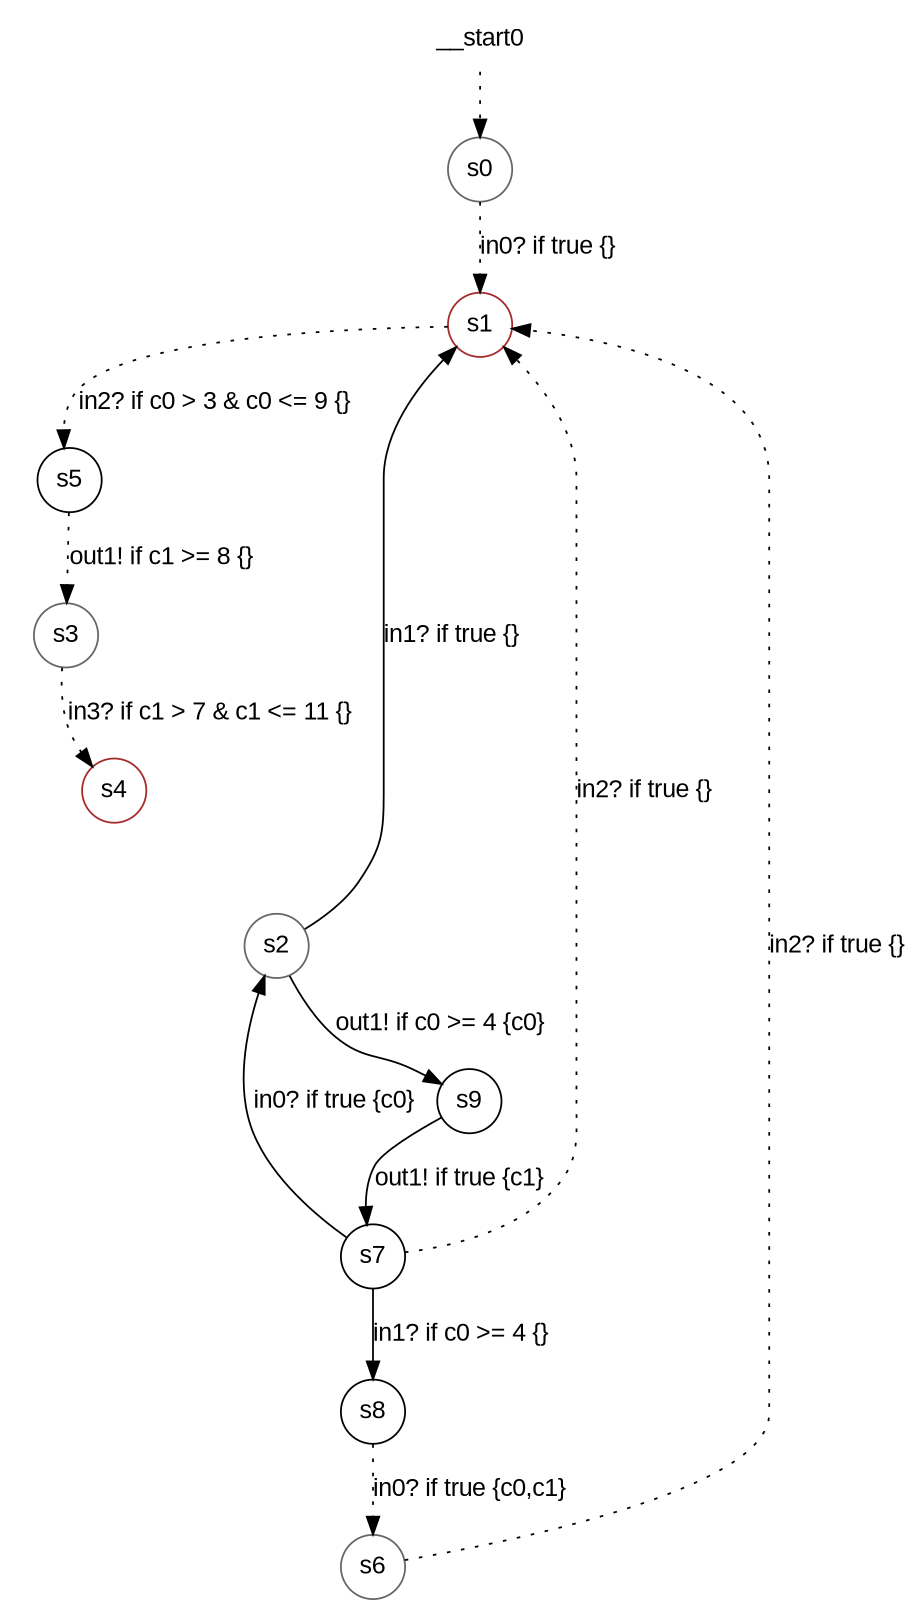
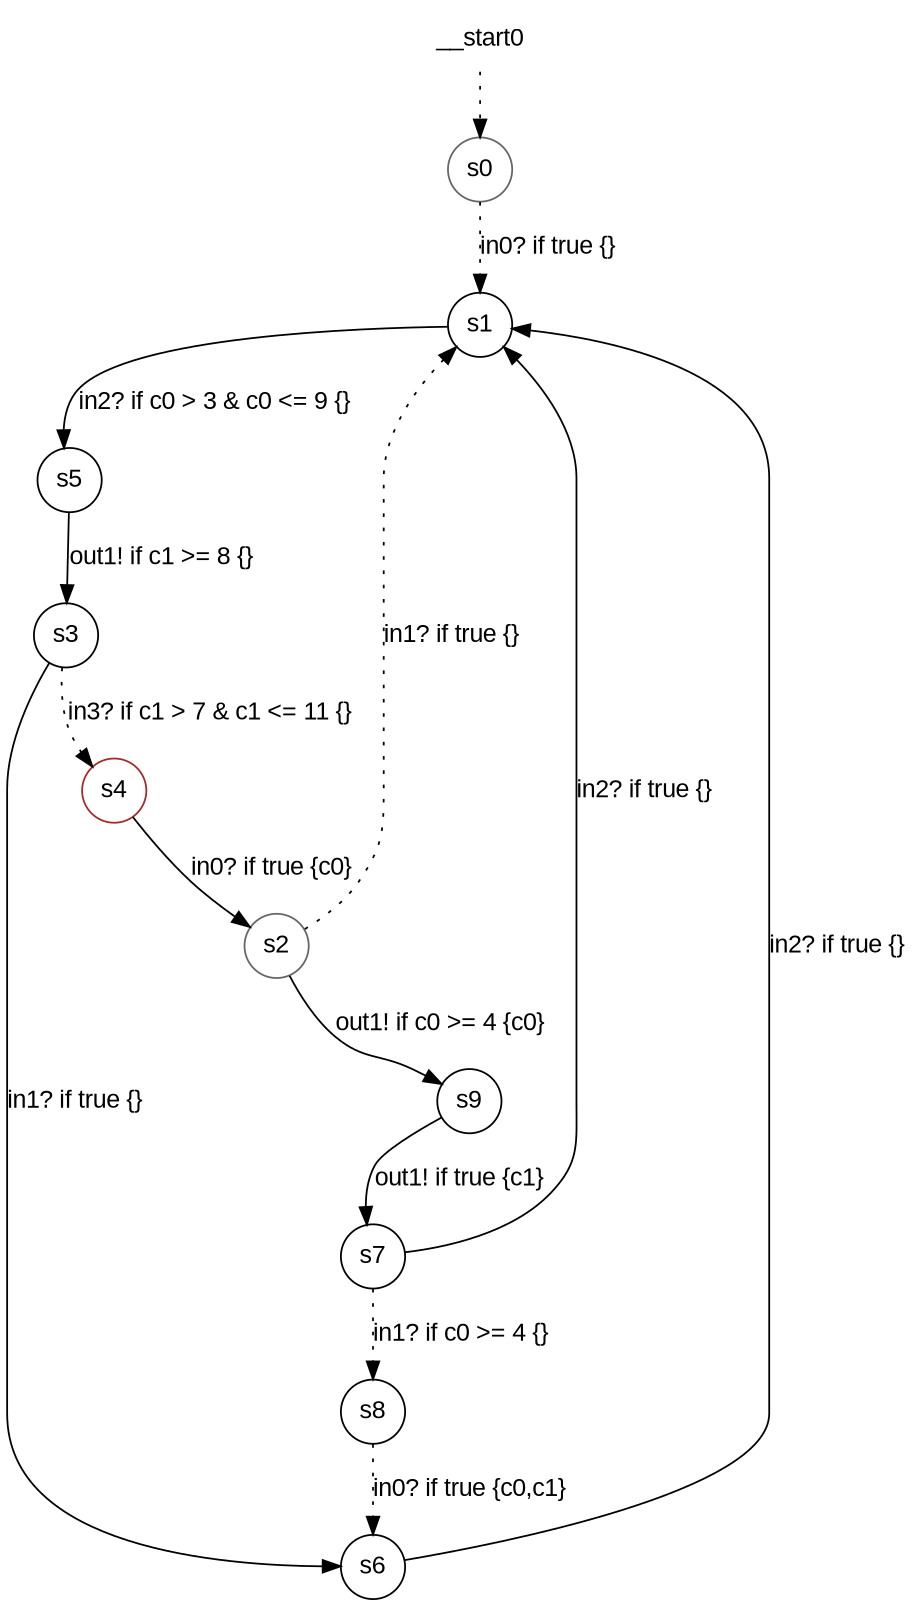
  digraph {
    fontname="Liberation Sans"
    node [color=gray40 fontname="Liberation Sans" shape=circle margin=0]
    edge [fontname="Liberation Sans" style=solid]
    __start0 [shape=none margin=""]
    n2 [label=s0]
-   n3 [color=brown label=s1]
+   n3 [color=black label=s1]
    n4 [color=black label=s5]
    n5 [label=s2]
    n6 [color=black label=s9]
-   n7 [label=s3]
+   n7 [color=black label=s3]
    n8 [color=black label=s7]
    n9 [color=brown label=s4]
-   n10 [label=s6]
+   n10 [color=black label=s6]
    n11 [color=black label=s8]
    __start0 -> n2 [style=dotted]
    n2 -> n3 [label="in0? if true {} " style=dotted]
-   n3 -> n4 [label="in2? if c0 > 3 & c0 <= 9 {} " style=dotted]
-   n4 -> n7 [label="out1! if c1 >= 8 {} " style=dotted]
-   n5 -> n3 [label="in1? if true {} "]
+   n3 -> n4 [label="in2? if c0 > 3 & c0 <= 9 {} "]
+   n4 -> n7 [label="out1! if c1 >= 8 {} "]
+   n5 -> n3 [label="in1? if true {} " style=dotted]
    n5 -> n6 [label="out1! if c0 >= 4 {c0} "]
    n6 -> n8 [label="out1! if true {c1} "]
    n7 -> n9 [label="in3? if c1 > 7 & c1 <= 11 {} " style=dotted]
-   n8 -> n3 [label="in2? if true {} " style=dotted]
-   n8 -> n11 [label="in1? if c0 >= 4 {} "]
-   n8 -> n5 [label="in0? if true {c0} "]
-   n10 -> n3 [label="in2? if true {} " style=dotted]
+   n7 -> n10 [label="in1? if true {} "]
+   n8 -> n3 [label="in2? if true {} "]
+   n8 -> n11 [label="in1? if c0 >= 4 {} " style=dotted]
+   n9 -> n5 [label="in0? if true {c0} "]
+   n10 -> n3 [label="in2? if true {} "]
    n11 -> n10 [label="in0? if true {c0,c1} " style=dotted]
  }
